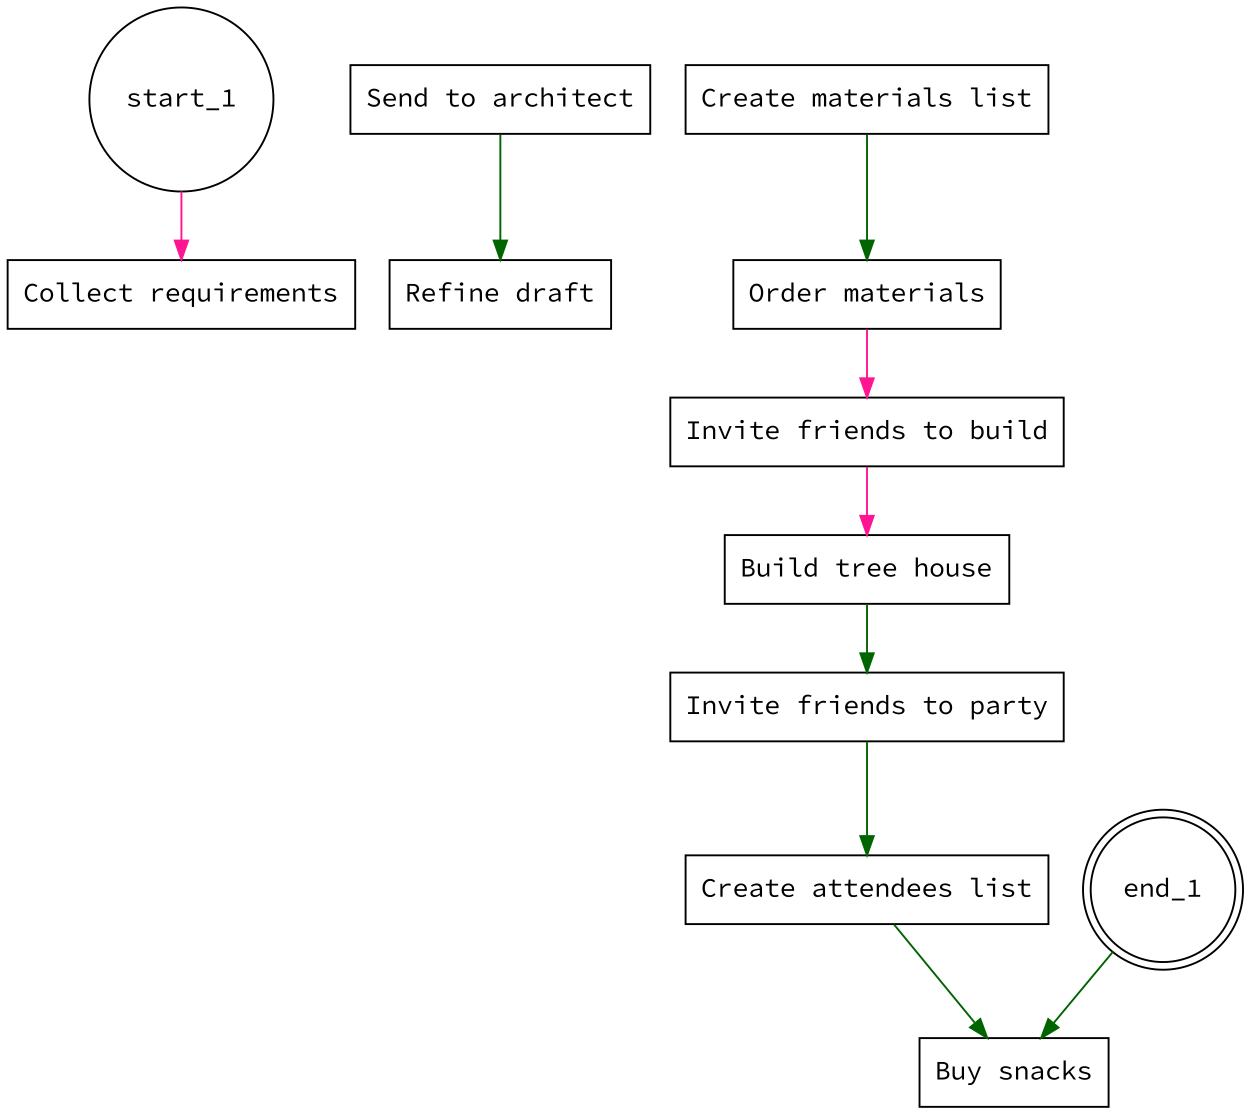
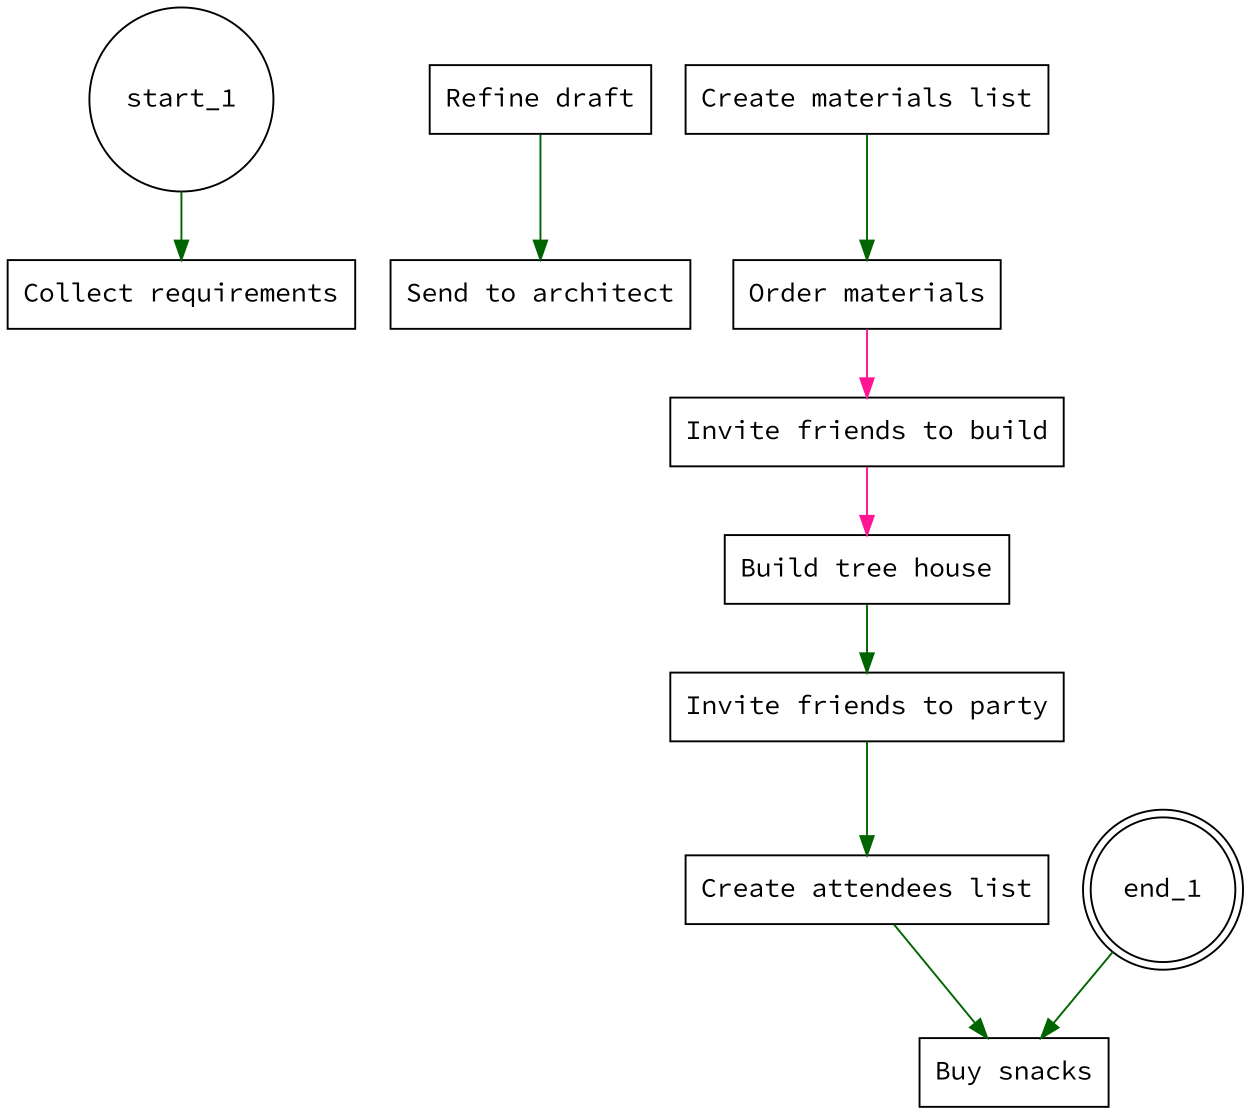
  digraph {
    fontname="Source Code Pro"
    rankdir=TB
    node [fontname="Source Code Pro" shape=rectangle]
    edge [color=darkgreen fontname="Source Code Pro"]
    start_1 [shape=circle]
    "Collect requirements"
    "Send to architect"
    "Refine draft"
    "Create materials list"
    "Order materials"
    "Invite friends to build"
    "Build tree house"
    "Invite friends to party"
    "Create attendees list"
    "Buy snacks"
    end_1 [shape=doublecircle]
-   start_1 -> "Collect requirements" [color=deeppink]
-   "Send to architect" -> "Refine draft"
+   start_1 -> "Collect requirements"
+   "Refine draft" -> "Send to architect"
    "Create materials list" -> "Order materials"
    "Order materials" -> "Invite friends to build" [color=deeppink]
    "Invite friends to build" -> "Build tree house" [color=deeppink]
    "Build tree house" -> "Invite friends to party"
    "Invite friends to party" -> "Create attendees list"
    "Create attendees list" -> "Buy snacks"
    end_1 -> "Buy snacks"
  }
